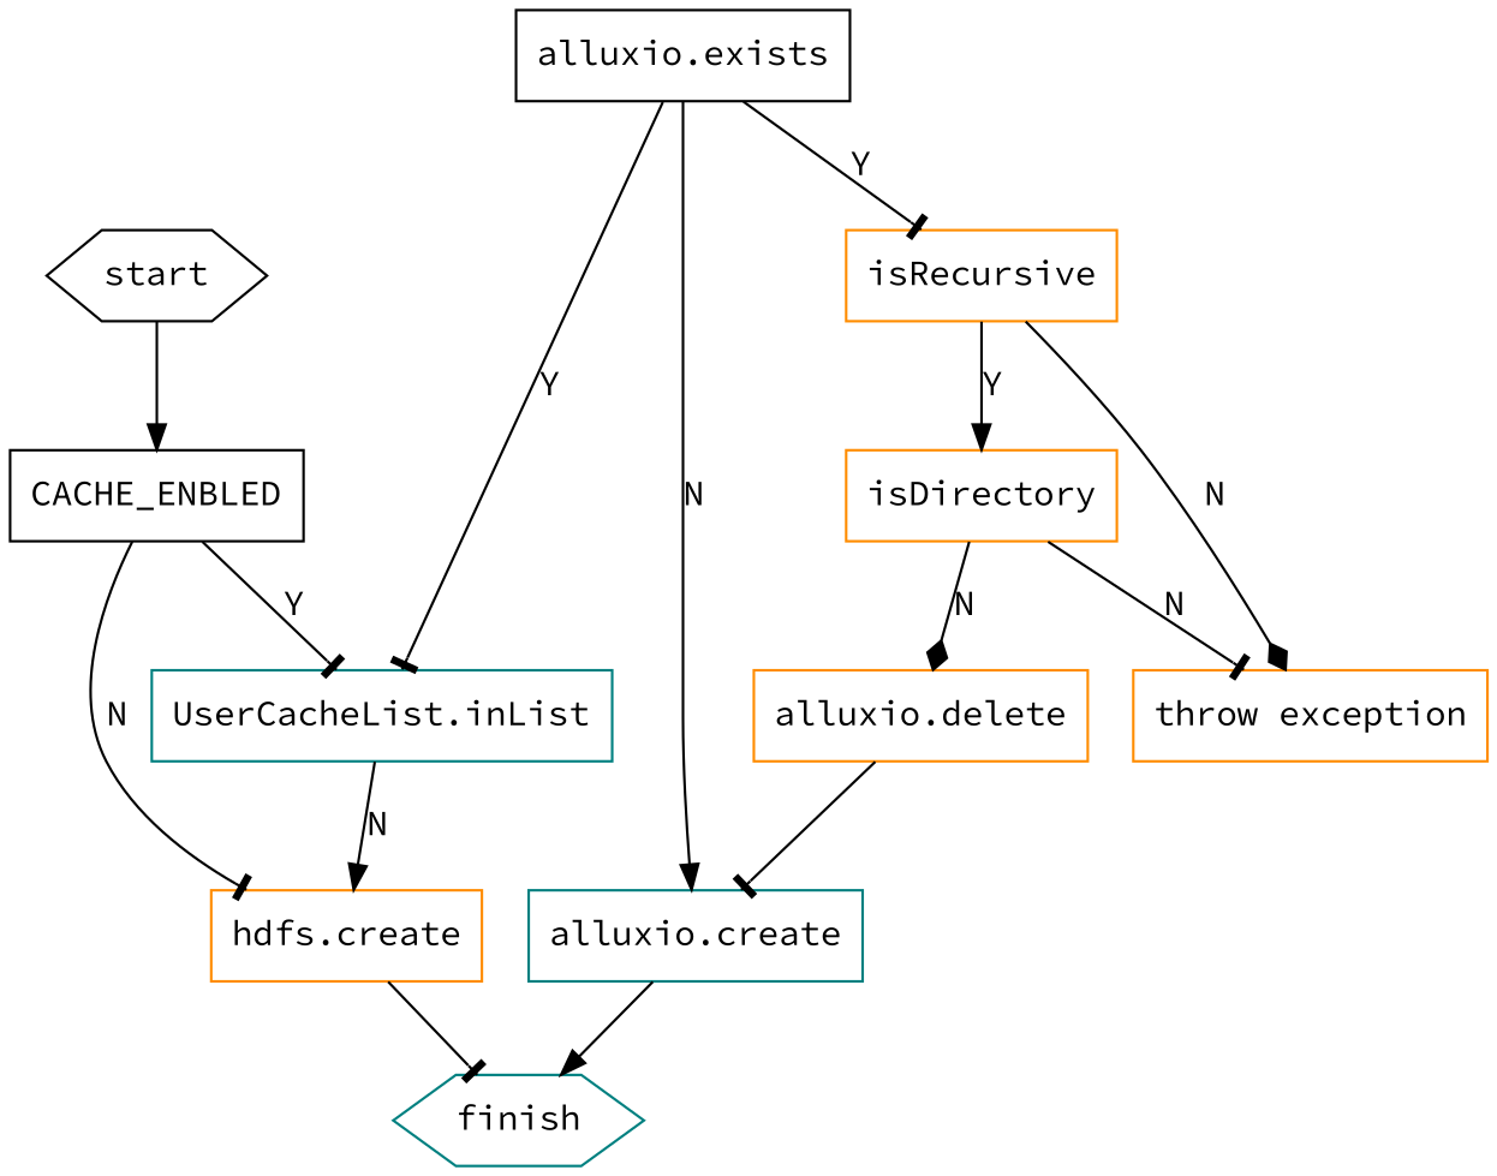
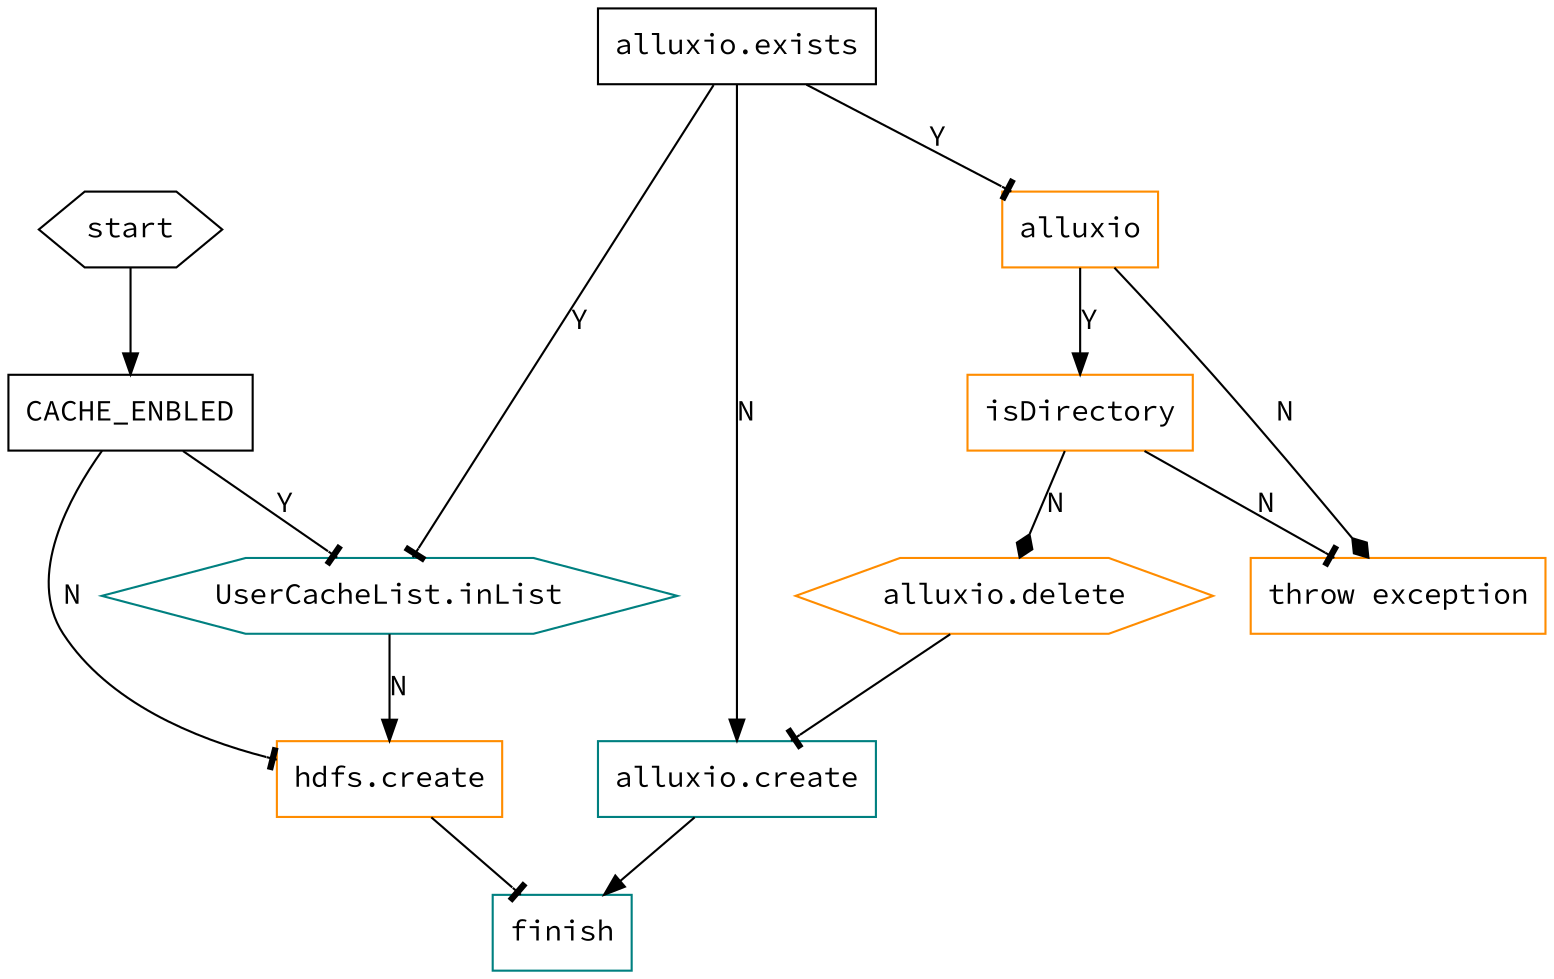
  digraph {
    fontname="Source Code Pro"
    node [color=darkorange fontname="Source Code Pro" shape=box]
    edge [arrowhead=tee fontname="Source Code Pro"]
    CACHE_ENBLED [color=black]
-   n2 [color=teal label="UserCacheList.inList"]
+   n2 [color=teal label="UserCacheList.inList" shape=hexagon]
    n3 [label="hdfs.create"]
-   finish [color=teal shape=hexagon]
+   finish [color=teal]
    start [color=black shape=hexagon]
    n6 [color=black label="alluxio.exists"]
    n7 [color=teal label="alluxio.create"]
-   isRecursive [lable=isRecursive]
+   isRecursive [lable=isRecursive label=alluxio]
    n9 [label="throw exception"]
    n10 [label=isDirectory]
-   n11 [label="alluxio.delete"]
+   n11 [label="alluxio.delete" shape=hexagon]
    CACHE_ENBLED -> n2 [label=Y]
    CACHE_ENBLED -> n3 [label=N]
    n2 -> n3 [arrowhead=normal label=N]
    n3 -> finish
    start -> CACHE_ENBLED [arrowhead=normal]
    n6 -> n2 [label=Y]
    n6 -> n7 [arrowhead=normal label=N]
    n6 -> isRecursive [label=Y]
    n7 -> finish [arrowhead=normal]
    isRecursive -> n9 [arrowhead=diamond label=N]
    isRecursive -> n10 [arrowhead=normal label=Y]
    n10 -> n9 [label=N]
    n10 -> n11 [arrowhead=diamond label=N]
    n11 -> n7
  }
